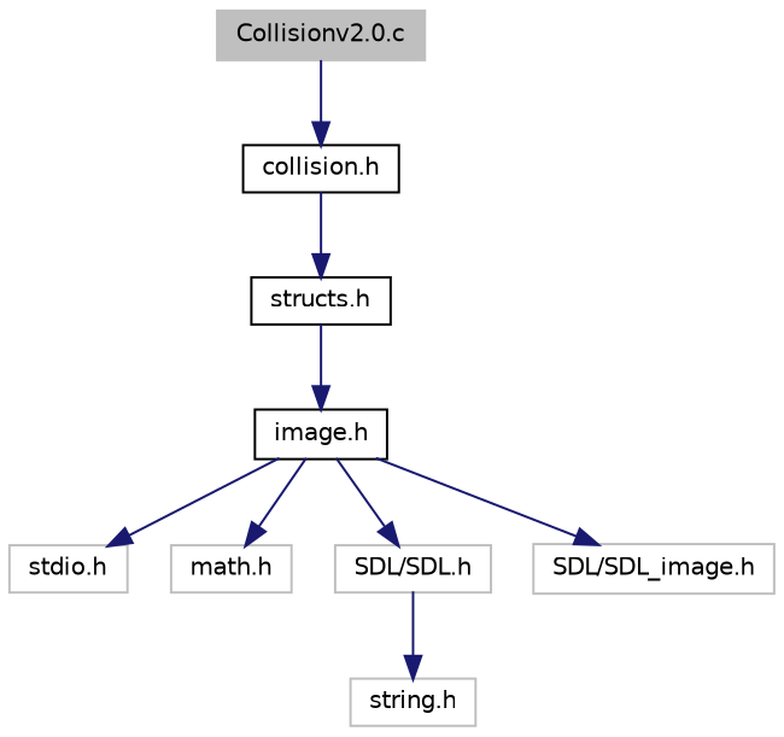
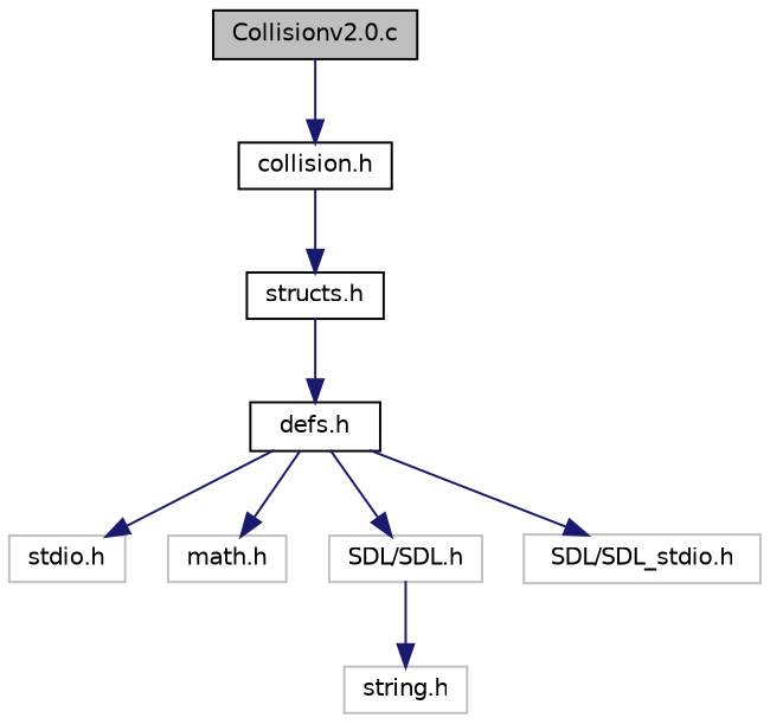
  digraph {
    node [color=grey75 fillcolor=white fontname=Helvetica fontsize=10 shape=record style=filled]
    edge [color=midnightblue fontname=Helvetica fontsize=10 labelfontname=Helvetica labelfontsize=10 style=solid]
-   n1 [fillcolor=grey75 fontcolor=black height=0.2 label="Collisionv2.0.c" width=0.4]
+   n1 [color=black fillcolor=grey75 fontcolor=black height=0.2 label="Collisionv2.0.c" width=0.4]
    n2 [color=black height=0.2 label="collision.h" width=0.4]
    n3 [color=black height=0.2 label="structs.h" width=0.4]
-   n4 [color=black height=0.2 label="image.h" width=0.4]
+   n4 [color=black height=0.2 label="defs.h" width=0.4]
    n5 [height=0.2 label="stdio.h" width=0.4]
    n6 [height=0.2 label="math.h" width=0.4]
    n7 [height=0.2 label="SDL/SDL.h" width=0.4]
-   n8 [height=0.2 label="SDL/SDL_image.h" width=0.4]
+   n8 [height=0.2 label="SDL/SDL_stdio.h" width=0.4]
    n9 [height=0.2 label="string.h" width=0.4]
    n1 -> n2
    n2 -> n3
    n3 -> n4
    n4 -> n5
    n4 -> n6
    n4 -> n7
    n4 -> n8
    n7 -> n9
  }
